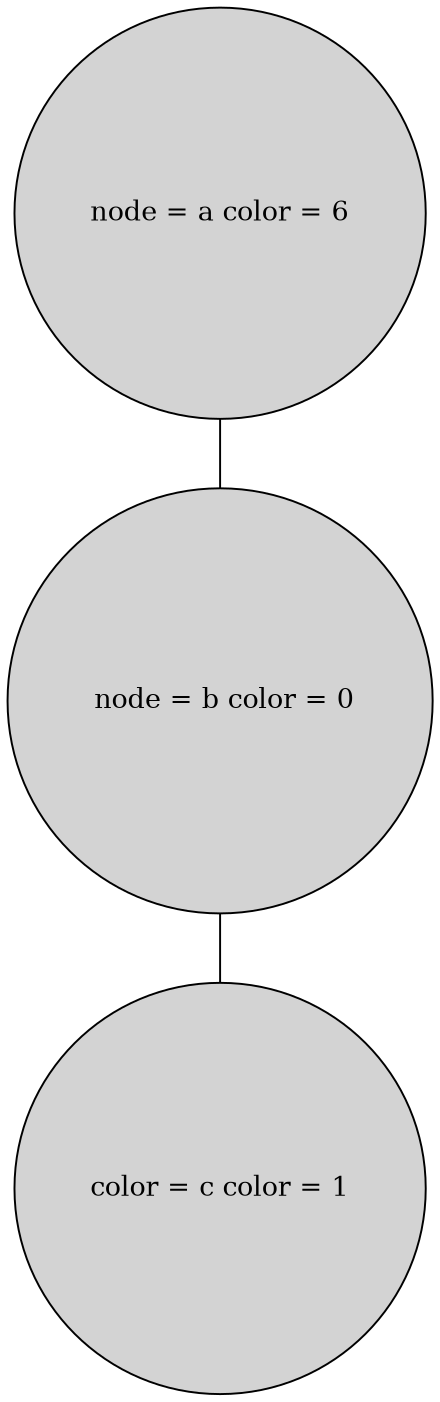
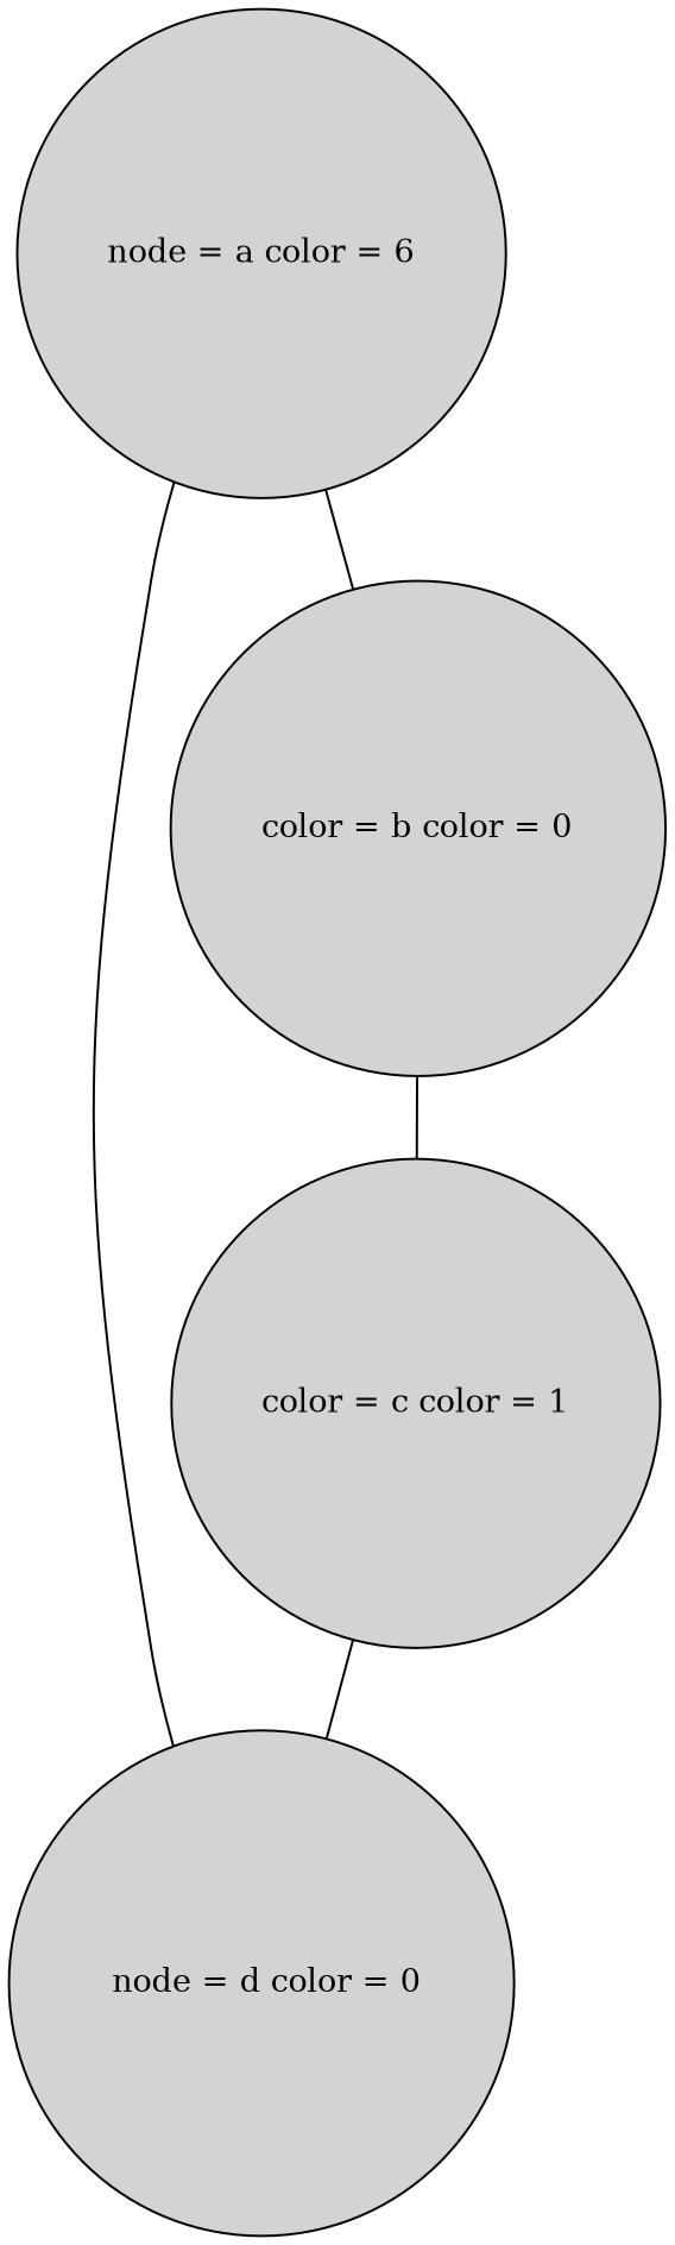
  graph {
    splines=true
    node [shape=circle style=filled]
-   n2 [height=0.4 label=" node = b color = 0"]
+   n1 [height=0.4 label=" node = d color = 0"]
+   n2 [height=0.4 label="color = b color = 0"]
    n3 [height=0.4 label="color = c color = 1"]
    n4 [height=0.4 label="node = a color = 6"]
    n2 -- n3
+   n3 -- n1
+   n4 -- n1
    n4 -- n2
  }
